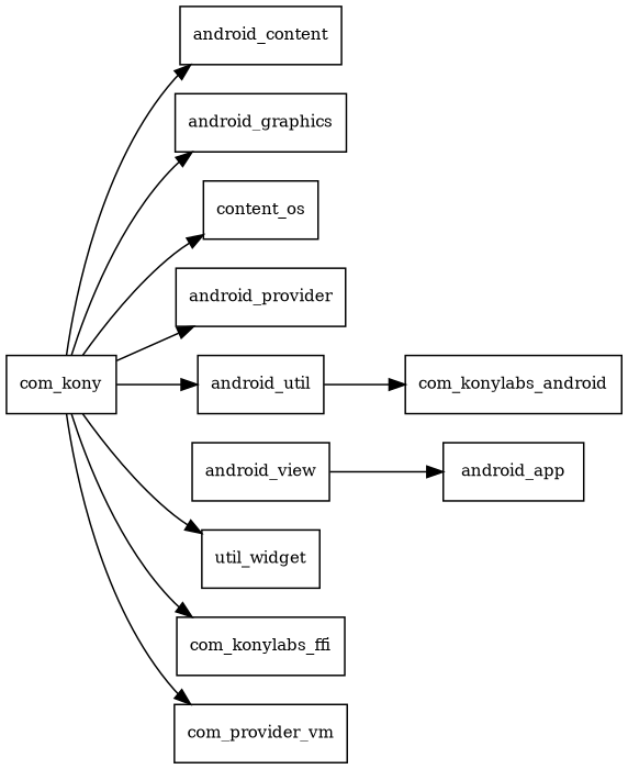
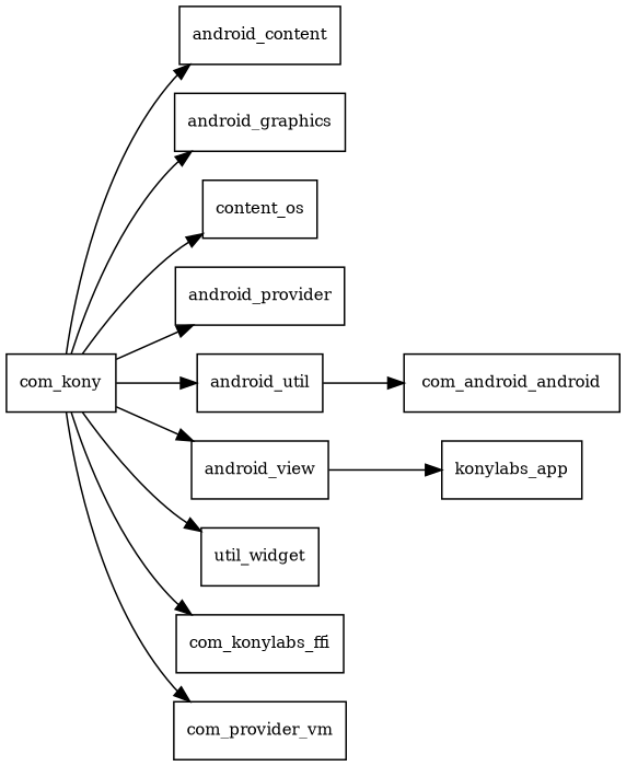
  digraph {
    rankdir=LR
    node [fontsize=10.0 shape=box]
    com_kony
    android_content
    android_graphics
    n4 [label=content_os]
    android_provider
    android_util
    android_view
    n8 [label=util_widget]
    com_konylabs_ffi
    n10 [label=com_provider_vm]
-   com_konylabs_android
-   android_app
+   com_konylabs_android [label=com_android_android]
+   android_app [label=konylabs_app]
    com_kony -> android_content
    com_kony -> android_graphics
    com_kony -> n4
    com_kony -> android_provider
    com_kony -> android_util
+   com_kony -> android_view
    com_kony -> n8
    com_kony -> com_konylabs_ffi
    com_kony -> n10
    android_util -> com_konylabs_android
    android_view -> android_app
  }
